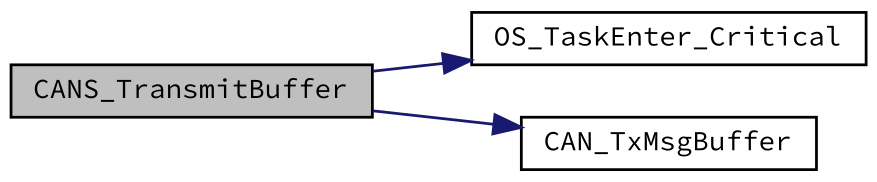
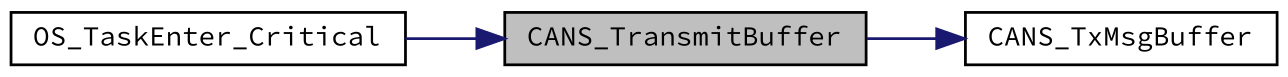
  digraph {
    fontname="Source Code Pro"
    rankdir=LR
    node [color=black fillcolor=white fontname="Source Code Pro" fontsize=10 shape=record style=filled]
    edge [color=midnightblue fontname="Source Code Pro" fontsize=10 labelfontname=Helvetica labelfontsize=10 style=solid]
    n1 [fillcolor=grey75 fontcolor=black height=0.2 label=CANS_TransmitBuffer width=0.4]
    n2 [height=0.2 label=OS_TaskEnter_Critical width=0.4]
-   n3 [height=0.2 label=CAN_TxMsgBuffer width=0.4]
-   n1 -> n2
+   n3 [height=0.2 label=CANS_TxMsgBuffer width=0.4]
+   n2 -> n1
    n1 -> n3
  }
